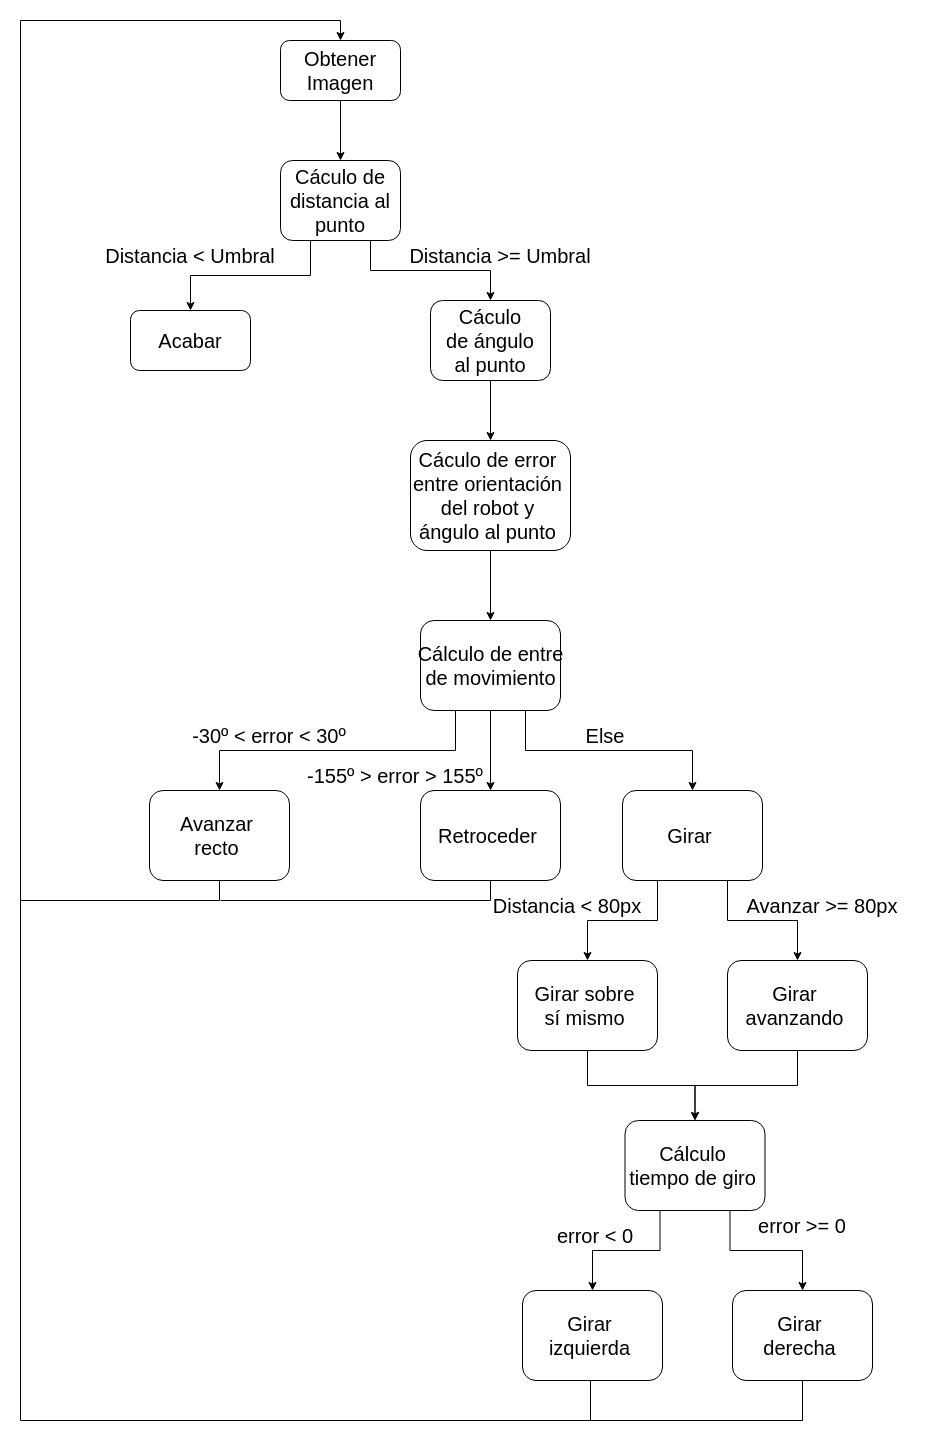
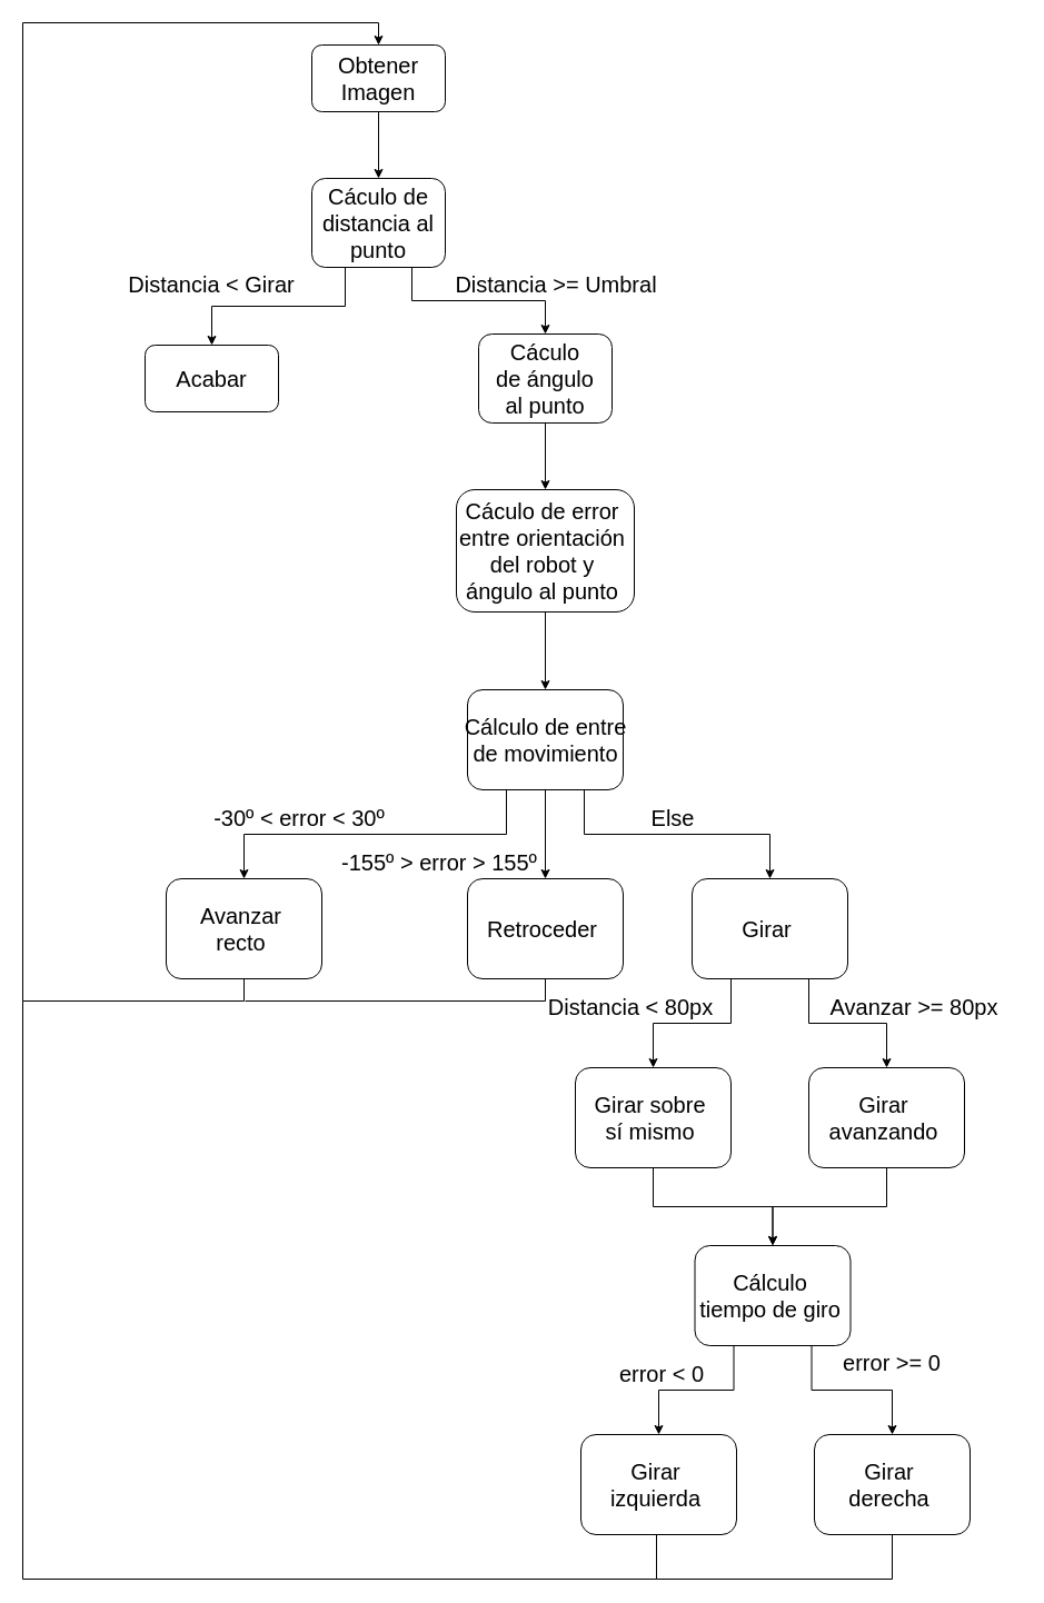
  <mxCell id="0" />
  <mxCell id="1" parent="0" />
  <mxCell id="2" style="edgeStyle=orthogonalEdgeStyle;rounded=0;orthogonalLoop=1;jettySize=auto;html=1;exitX=0.5;exitY=1;exitDx=0;exitDy=0;fontSize=20;" edge="1" parent="1" source="3" target="7"><mxGeometry relative="1" as="geometry" /></mxCell>
  <mxCell id="3" value="" style="rounded=1;whiteSpace=wrap;html=1;fontSize=20;" vertex="1" parent="1"><mxGeometry x="280" y="40" width="120" height="60" as="geometry" /></mxCell>
  <mxCell id="4" value="Obtener Imagen" style="text;html=1;align=center;verticalAlign=middle;whiteSpace=wrap;rounded=0;fontSize=20;" vertex="1" parent="1"><mxGeometry x="310" y="55" width="60" height="30" as="geometry" /></mxCell>
  <mxCell id="5" style="edgeStyle=orthogonalEdgeStyle;rounded=0;orthogonalLoop=1;jettySize=auto;html=1;exitX=0.25;exitY=1;exitDx=0;exitDy=0;fontSize=20;" edge="1" parent="1" source="7" target="9"><mxGeometry relative="1" as="geometry" /></mxCell>
  <mxCell id="6" style="edgeStyle=orthogonalEdgeStyle;rounded=0;orthogonalLoop=1;jettySize=auto;html=1;exitX=0.75;exitY=1;exitDx=0;exitDy=0;entryX=0.5;entryY=0;entryDx=0;entryDy=0;fontSize=20;" edge="1" parent="1" source="7" target="12"><mxGeometry relative="1" as="geometry" /></mxCell>
  <mxCell id="7" value="" style="rounded=1;whiteSpace=wrap;html=1;fontSize=20;" vertex="1" parent="1"><mxGeometry x="280" y="160" width="120" height="80" as="geometry" /></mxCell>
  <mxCell id="8" value="Cáculo de distancia al punto" style="text;html=1;align=center;verticalAlign=middle;whiteSpace=wrap;rounded=0;fontSize=20;" vertex="1" parent="1"><mxGeometry x="285" y="185" width="110" height="30" as="geometry" /></mxCell>
  <mxCell id="9" value="" style="rounded=1;whiteSpace=wrap;html=1;fontSize=20;" vertex="1" parent="1"><mxGeometry x="130" y="310" width="120" height="60" as="geometry" /></mxCell>
  <mxCell id="10" value="Acabar" style="text;html=1;align=center;verticalAlign=middle;whiteSpace=wrap;rounded=0;fontSize=20;" vertex="1" parent="1"><mxGeometry x="160" y="325" width="60" height="30" as="geometry" /></mxCell>
  <mxCell id="11" style="edgeStyle=orthogonalEdgeStyle;rounded=0;orthogonalLoop=1;jettySize=auto;html=1;exitX=0.5;exitY=1;exitDx=0;exitDy=0;entryX=0.5;entryY=0;entryDx=0;entryDy=0;fontSize=20;" edge="1" parent="1" source="12" target="17"><mxGeometry relative="1" as="geometry" /></mxCell>
  <mxCell id="12" value="" style="rounded=1;whiteSpace=wrap;html=1;fontSize=20;" vertex="1" parent="1"><mxGeometry x="430" y="300" width="120" height="80" as="geometry" /></mxCell>
  <mxCell id="13" value="Cáculo de ángulo al punto" style="text;html=1;align=center;verticalAlign=middle;whiteSpace=wrap;rounded=0;fontSize=20;" vertex="1" parent="1"><mxGeometry x="445" y="325" width="90" height="30" as="geometry" /></mxCell>
- <mxCell id="14" value="Distancia &amp;lt; Umbral" style="text;html=1;align=center;verticalAlign=middle;whiteSpace=wrap;rounded=0;fontSize=20;" vertex="1" parent="1"><mxGeometry x="90" y="240" width="200" height="30" as="geometry" /></mxCell>
+ <mxCell id="14" value="Distancia &amp;lt; Girar" style="text;html=1;align=center;verticalAlign=middle;whiteSpace=wrap;rounded=0;fontSize=20;" vertex="1" parent="1"><mxGeometry x="90" y="240" width="200" height="30" as="geometry" /></mxCell>
  <mxCell id="15" value="Distancia &amp;gt;= Umbral" style="text;html=1;align=center;verticalAlign=middle;whiteSpace=wrap;rounded=0;fontSize=20;" vertex="1" parent="1"><mxGeometry x="395" y="240" width="210" height="30" as="geometry" /></mxCell>
  <mxCell id="16" style="edgeStyle=orthogonalEdgeStyle;rounded=0;orthogonalLoop=1;jettySize=auto;html=1;exitX=0.5;exitY=1;exitDx=0;exitDy=0;" edge="1" parent="1" source="17" target="22"><mxGeometry relative="1" as="geometry" /></mxCell>
  <mxCell id="17" value="" style="rounded=1;whiteSpace=wrap;html=1;fontSize=20;" vertex="1" parent="1"><mxGeometry x="410" y="440" width="160" height="110" as="geometry" /></mxCell>
  <mxCell id="18" value="Cáculo de error entre orientación del robot y ángulo al punto" style="text;html=1;align=center;verticalAlign=middle;whiteSpace=wrap;rounded=0;fontSize=20;" vertex="1" parent="1"><mxGeometry x="410" y="480" width="155" height="30" as="geometry" /></mxCell>
  <mxCell id="19" style="edgeStyle=orthogonalEdgeStyle;rounded=0;orthogonalLoop=1;jettySize=auto;html=1;exitX=0.25;exitY=1;exitDx=0;exitDy=0;" edge="1" parent="1" source="22" target="25"><mxGeometry relative="1" as="geometry" /></mxCell>
  <mxCell id="20" style="edgeStyle=orthogonalEdgeStyle;rounded=0;orthogonalLoop=1;jettySize=auto;html=1;exitX=0.5;exitY=1;exitDx=0;exitDy=0;entryX=0.5;entryY=0;entryDx=0;entryDy=0;" edge="1" parent="1" source="22" target="27"><mxGeometry relative="1" as="geometry" /></mxCell>
  <mxCell id="21" style="edgeStyle=orthogonalEdgeStyle;rounded=0;orthogonalLoop=1;jettySize=auto;html=1;exitX=0.75;exitY=1;exitDx=0;exitDy=0;entryX=0.5;entryY=0;entryDx=0;entryDy=0;" edge="1" parent="1" source="22" target="31"><mxGeometry relative="1" as="geometry" /></mxCell>
  <mxCell id="22" value="" style="rounded=1;whiteSpace=wrap;html=1;fontSize=20;" vertex="1" parent="1"><mxGeometry x="420" y="620" width="140" height="90" as="geometry" /></mxCell>
  <mxCell id="23" value="Cálculo de entre de movimiento" style="text;html=1;align=center;verticalAlign=middle;whiteSpace=wrap;rounded=0;fontSize=20;" vertex="1" parent="1"><mxGeometry x="412.5" y="650" width="155" height="30" as="geometry" /></mxCell>
  <mxCell id="24" style="edgeStyle=orthogonalEdgeStyle;rounded=0;orthogonalLoop=1;jettySize=auto;html=1;exitX=0.5;exitY=1;exitDx=0;exitDy=0;entryX=0.5;entryY=0;entryDx=0;entryDy=0;" edge="1" parent="1" source="25" target="3"><mxGeometry relative="1" as="geometry"><Array as="points"><mxPoint x="219" y="900" /><mxPoint x="20" y="900" /><mxPoint x="20" y="20" /><mxPoint x="340" y="20" /></Array></mxGeometry></mxCell>
  <mxCell id="25" value="" style="rounded=1;whiteSpace=wrap;html=1;fontSize=20;" vertex="1" parent="1"><mxGeometry x="149" y="790" width="140" height="90" as="geometry" /></mxCell>
  <mxCell id="26" value="Avanzar&lt;br&gt;recto" style="text;html=1;align=center;verticalAlign=middle;whiteSpace=wrap;rounded=0;fontSize=20;" vertex="1" parent="1"><mxGeometry x="139" y="820" width="155" height="30" as="geometry" /></mxCell>
  <mxCell id="27" value="" style="rounded=1;whiteSpace=wrap;html=1;fontSize=20;" vertex="1" parent="1"><mxGeometry x="420" y="790" width="140" height="90" as="geometry" /></mxCell>
  <mxCell id="28" value="Retroceder" style="text;html=1;align=center;verticalAlign=middle;whiteSpace=wrap;rounded=0;fontSize=20;" vertex="1" parent="1"><mxGeometry x="410" y="820" width="155" height="30" as="geometry" /></mxCell>
  <mxCell id="29" style="edgeStyle=orthogonalEdgeStyle;rounded=0;orthogonalLoop=1;jettySize=auto;html=1;exitX=0.25;exitY=1;exitDx=0;exitDy=0;" edge="1" parent="1" source="31" target="37"><mxGeometry relative="1" as="geometry" /></mxCell>
  <mxCell id="30" style="edgeStyle=orthogonalEdgeStyle;rounded=0;orthogonalLoop=1;jettySize=auto;html=1;exitX=0.75;exitY=1;exitDx=0;exitDy=0;entryX=0.5;entryY=0;entryDx=0;entryDy=0;" edge="1" parent="1" source="31" target="40"><mxGeometry relative="1" as="geometry" /></mxCell>
  <mxCell id="31" value="" style="rounded=1;whiteSpace=wrap;html=1;fontSize=20;" vertex="1" parent="1"><mxGeometry x="622" y="790" width="140" height="90" as="geometry" /></mxCell>
  <mxCell id="32" value="Girar" style="text;html=1;align=center;verticalAlign=middle;whiteSpace=wrap;rounded=0;fontSize=20;" vertex="1" parent="1"><mxGeometry x="612" y="820" width="155" height="30" as="geometry" /></mxCell>
  <mxCell id="33" value="&lt;font style=&quot;font-size: 20px;&quot;&gt;-30º &amp;lt; error &amp;lt; 30º&lt;/font&gt;" style="text;html=1;align=center;verticalAlign=middle;whiteSpace=wrap;rounded=0;" vertex="1" parent="1"><mxGeometry x="184" y="720" width="170" height="30" as="geometry" /></mxCell>
  <mxCell id="34" value="&lt;font style=&quot;font-size: 20px;&quot;&gt;-155º &amp;gt;&amp;nbsp;error &amp;gt; 155º&lt;/font&gt;" style="text;html=1;align=center;verticalAlign=middle;whiteSpace=wrap;rounded=0;" vertex="1" parent="1"><mxGeometry x="300" y="760" width="190" height="30" as="geometry" /></mxCell>
  <mxCell id="35" value="&lt;font style=&quot;font-size: 20px;&quot;&gt;Else&lt;/font&gt;" style="text;html=1;align=center;verticalAlign=middle;whiteSpace=wrap;rounded=0;" vertex="1" parent="1"><mxGeometry x="510" y="720" width="190" height="30" as="geometry" /></mxCell>
  <mxCell id="36" style="edgeStyle=orthogonalEdgeStyle;rounded=0;orthogonalLoop=1;jettySize=auto;html=1;exitX=0.5;exitY=1;exitDx=0;exitDy=0;entryX=0.5;entryY=0;entryDx=0;entryDy=0;" edge="1" parent="1" source="37" target="46"><mxGeometry relative="1" as="geometry" /></mxCell>
  <mxCell id="37" value="" style="rounded=1;whiteSpace=wrap;html=1;fontSize=20;" vertex="1" parent="1"><mxGeometry x="517" y="960" width="140" height="90" as="geometry" /></mxCell>
  <mxCell id="38" value="Girar sobre&lt;br&gt;sí mismo" style="text;html=1;align=center;verticalAlign=middle;whiteSpace=wrap;rounded=0;fontSize=20;" vertex="1" parent="1"><mxGeometry x="507" y="990" width="155" height="30" as="geometry" /></mxCell>
  <mxCell id="39" style="edgeStyle=orthogonalEdgeStyle;rounded=0;orthogonalLoop=1;jettySize=auto;html=1;exitX=0.5;exitY=1;exitDx=0;exitDy=0;entryX=0.5;entryY=0;entryDx=0;entryDy=0;" edge="1" parent="1" source="40" target="46"><mxGeometry relative="1" as="geometry" /></mxCell>
  <mxCell id="40" value="" style="rounded=1;whiteSpace=wrap;html=1;fontSize=20;" vertex="1" parent="1"><mxGeometry x="727" y="960" width="140" height="90" as="geometry" /></mxCell>
  <mxCell id="41" value="Girar&lt;br&gt;avanzando" style="text;html=1;align=center;verticalAlign=middle;whiteSpace=wrap;rounded=0;fontSize=20;" vertex="1" parent="1"><mxGeometry x="717" y="990" width="155" height="30" as="geometry" /></mxCell>
  <mxCell id="42" value="&lt;font style=&quot;font-size: 20px;&quot;&gt;Distancia &amp;lt; 80px&lt;/font&gt;" style="text;html=1;align=center;verticalAlign=middle;whiteSpace=wrap;rounded=0;" vertex="1" parent="1"><mxGeometry x="472" y="890" width="190" height="30" as="geometry" /></mxCell>
  <mxCell id="43" value="&lt;font style=&quot;font-size: 20px;&quot;&gt;Avanzar &amp;gt;=&amp;nbsp;80px&lt;/font&gt;" style="text;html=1;align=center;verticalAlign=middle;whiteSpace=wrap;rounded=0;" vertex="1" parent="1"><mxGeometry x="727" y="890" width="190" height="30" as="geometry" /></mxCell>
  <mxCell id="44" style="edgeStyle=orthogonalEdgeStyle;rounded=0;orthogonalLoop=1;jettySize=auto;html=1;exitX=0.25;exitY=1;exitDx=0;exitDy=0;entryX=0.5;entryY=0;entryDx=0;entryDy=0;" edge="1" parent="1" source="46" target="48"><mxGeometry relative="1" as="geometry" /></mxCell>
  <mxCell id="45" style="edgeStyle=orthogonalEdgeStyle;rounded=0;orthogonalLoop=1;jettySize=auto;html=1;exitX=0.75;exitY=1;exitDx=0;exitDy=0;entryX=0.5;entryY=0;entryDx=0;entryDy=0;" edge="1" parent="1" source="46" target="50"><mxGeometry relative="1" as="geometry" /></mxCell>
  <mxCell id="46" value="" style="rounded=1;whiteSpace=wrap;html=1;fontSize=20;" vertex="1" parent="1"><mxGeometry x="624.5" y="1120" width="140" height="90" as="geometry" /></mxCell>
  <mxCell id="47" value="Cálculo&lt;br&gt;tiempo de giro" style="text;html=1;align=center;verticalAlign=middle;whiteSpace=wrap;rounded=0;fontSize=20;" vertex="1" parent="1"><mxGeometry x="614.5" y="1150" width="155" height="30" as="geometry" /></mxCell>
  <mxCell id="48" value="" style="rounded=1;whiteSpace=wrap;html=1;fontSize=20;" vertex="1" parent="1"><mxGeometry x="522" y="1290" width="140" height="90" as="geometry" /></mxCell>
  <mxCell id="49" value="Girar &lt;br&gt;izquierda" style="text;html=1;align=center;verticalAlign=middle;whiteSpace=wrap;rounded=0;fontSize=20;" vertex="1" parent="1"><mxGeometry x="512" y="1320" width="155" height="30" as="geometry" /></mxCell>
  <mxCell id="50" value="" style="rounded=1;whiteSpace=wrap;html=1;fontSize=20;" vertex="1" parent="1"><mxGeometry x="732" y="1290" width="140" height="90" as="geometry" /></mxCell>
  <mxCell id="51" value="Girar&lt;br&gt;derecha" style="text;html=1;align=center;verticalAlign=middle;whiteSpace=wrap;rounded=0;fontSize=20;" vertex="1" parent="1"><mxGeometry x="722" y="1320" width="155" height="30" as="geometry" /></mxCell>
  <mxCell id="52" value="&lt;span style=&quot;font-size: 20px;&quot;&gt;error &amp;lt; 0&lt;/span&gt;" style="text;html=1;align=center;verticalAlign=middle;whiteSpace=wrap;rounded=0;" vertex="1" parent="1"><mxGeometry x="500" y="1220" width="190" height="30" as="geometry" /></mxCell>
  <mxCell id="53" value="&lt;span style=&quot;font-size: 20px;&quot;&gt;error &amp;gt;= 0&lt;/span&gt;" style="text;html=1;align=center;verticalAlign=middle;whiteSpace=wrap;rounded=0;" vertex="1" parent="1"><mxGeometry x="707" y="1210" width="190" height="30" as="geometry" /></mxCell>
  <mxCell id="54" value="" style="endArrow=none;html=1;rounded=0;entryX=0.5;entryY=1;entryDx=0;entryDy=0;" edge="1" parent="1" target="27"><mxGeometry width="50" height="50" relative="1" as="geometry"><mxPoint x="220" y="900" as="sourcePoint" /><mxPoint x="270" y="850" as="targetPoint" /><Array as="points"><mxPoint x="490" y="900" /></Array></mxGeometry></mxCell>
  <mxCell id="55" value="" style="endArrow=none;html=1;rounded=0;" edge="1" parent="1"><mxGeometry width="50" height="50" relative="1" as="geometry"><mxPoint x="20" y="900" as="sourcePoint" /><mxPoint x="590" y="1380" as="targetPoint" /><Array as="points"><mxPoint x="20" y="1420" /><mxPoint x="590" y="1420" /></Array></mxGeometry></mxCell>
  <mxCell id="56" value="" style="endArrow=none;html=1;rounded=0;entryX=0.5;entryY=1;entryDx=0;entryDy=0;" edge="1" parent="1" target="50"><mxGeometry width="50" height="50" relative="1" as="geometry"><mxPoint x="590" y="1420" as="sourcePoint" /><mxPoint x="380" y="1310" as="targetPoint" /><Array as="points"><mxPoint x="802" y="1420" /></Array></mxGeometry></mxCell>
